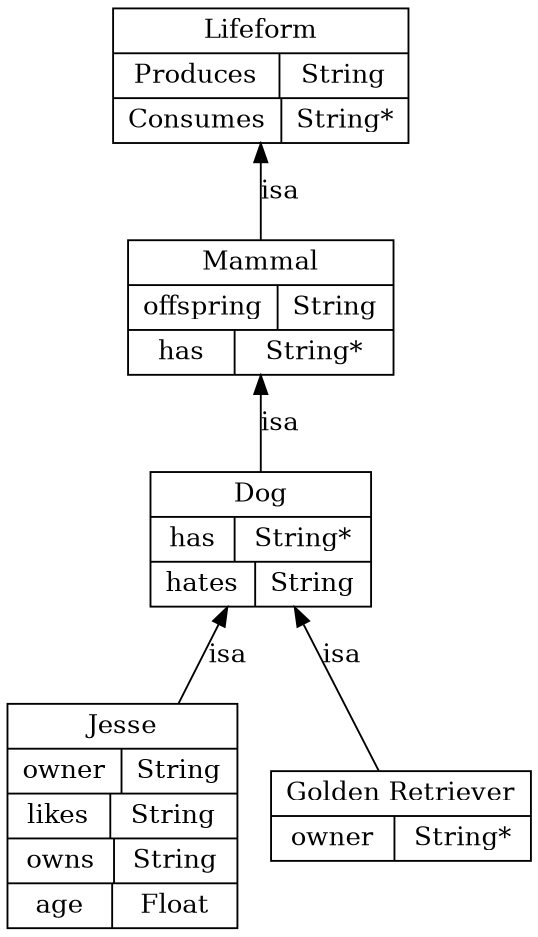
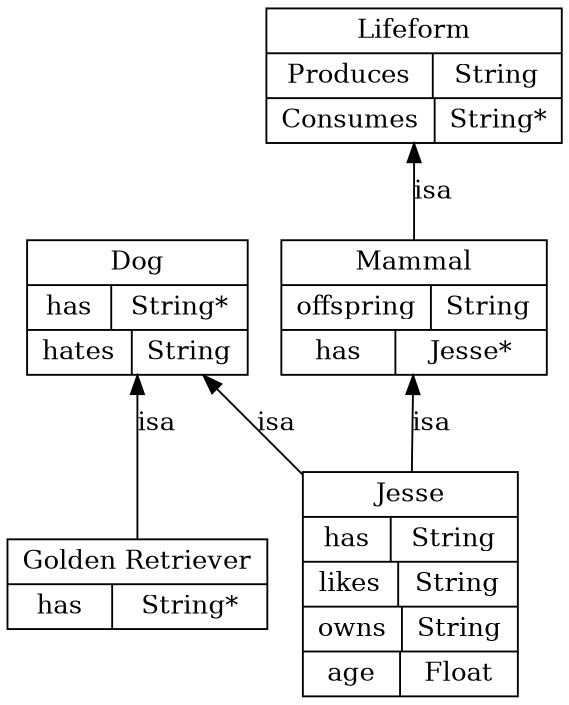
  digraph {
    node [color="0.0,0.0,0.0" fontcolor="0.0,0.0,0.0" shape=record]
    edge [color="0.0,0.0,0.0" dir=back fontcolor="0.0,0.0,0.0"]
-   n1 [height=1.00 label="{Mammal|{offspring|String}|{has|String*}}" width=1.61]
+   n1 [height=1.00 label="{Mammal|{offspring|String}|{has|Jesse*}}" width=1.61]
    n2 [height=1.00 label="{Dog|{has|String*}|{hates|String}}" width=1.33]
-   n3 [height=1.67 label="{Jesse|{owner|String}|{likes|String}|{owns|String}|{age|Float}}" width=1.39]
-   n4 [height=0.67 label="{Golden Retriever|{owner|String*}}" width=1.56]
+   n3 [height=1.67 label="{Jesse|{has|String}|{likes|String}|{owns|String}|{age|Float}}" width=1.39]
+   n4 [height=0.67 label="{Golden Retriever|{has|String*}}" width=1.56]
    n5 [height=1.00 label="{Lifeform|{Produces|String}|{Consumes|String*}}" width=1.81]
-   n1 -> n2 [label=isa]
+   n1 -> n3 [label=isa]
    n2 -> n3 [label=isa]
    n2 -> n4 [label=isa]
    n5 -> n1 [label=isa]
  }
